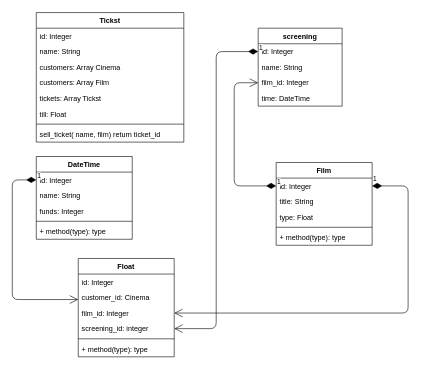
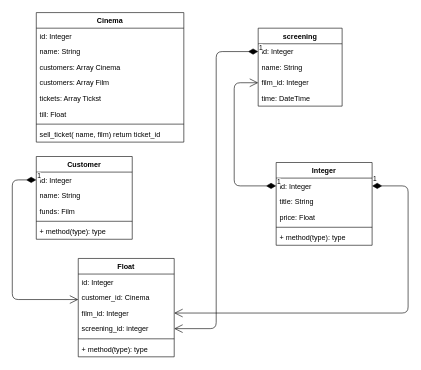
  <mxCell id="0" />
  <mxCell id="1" parent="0" />
- <mxCell id="2" value="DateTime" style="swimlane;fontStyle=1;align=center;verticalAlign=top;childLayout=stackLayout;horizontal=1;startSize=26;horizontalStack=0;resizeParent=1;resizeParentMax=0;resizeLast=0;collapsible=1;marginBottom=0;" parent="1" vertex="1"><mxGeometry x="60" y="260" width="160" height="138" as="geometry" /></mxCell>
+ <mxCell id="2" value="Customer" style="swimlane;fontStyle=1;align=center;verticalAlign=top;childLayout=stackLayout;horizontal=1;startSize=26;horizontalStack=0;resizeParent=1;resizeParentMax=0;resizeLast=0;collapsible=1;marginBottom=0;" parent="1" vertex="1"><mxGeometry x="60" y="260" width="160" height="138" as="geometry" /></mxCell>
  <mxCell id="3" value="id: Integer" style="text;strokeColor=none;fillColor=none;align=left;verticalAlign=top;spacingLeft=4;spacingRight=4;overflow=hidden;rotatable=0;points=[[0,0.5],[1,0.5]];portConstraint=eastwest;" parent="2" vertex="1"><mxGeometry y="26" width="160" height="26" as="geometry" /></mxCell>
  <mxCell id="4" value="name: String" style="text;strokeColor=none;fillColor=none;align=left;verticalAlign=top;spacingLeft=4;spacingRight=4;overflow=hidden;rotatable=0;points=[[0,0.5],[1,0.5]];portConstraint=eastwest;" parent="2" vertex="1"><mxGeometry y="52" width="160" height="26" as="geometry" /></mxCell>
- <mxCell id="5" value="funds: Integer" style="text;strokeColor=none;fillColor=none;align=left;verticalAlign=top;spacingLeft=4;spacingRight=4;overflow=hidden;rotatable=0;points=[[0,0.5],[1,0.5]];portConstraint=eastwest;" parent="2" vertex="1"><mxGeometry y="78" width="160" height="26" as="geometry" /></mxCell>
+ <mxCell id="5" value="funds: Film" style="text;strokeColor=none;fillColor=none;align=left;verticalAlign=top;spacingLeft=4;spacingRight=4;overflow=hidden;rotatable=0;points=[[0,0.5],[1,0.5]];portConstraint=eastwest;" parent="2" vertex="1"><mxGeometry y="78" width="160" height="26" as="geometry" /></mxCell>
  <mxCell id="6" value="" style="line;strokeWidth=1;fillColor=none;align=left;verticalAlign=middle;spacingTop=-1;spacingLeft=3;spacingRight=3;rotatable=0;labelPosition=right;points=[];portConstraint=eastwest;" parent="2" vertex="1"><mxGeometry y="104" width="160" height="8" as="geometry" /></mxCell>
  <mxCell id="7" value="+ method(type): type" style="text;strokeColor=none;fillColor=none;align=left;verticalAlign=top;spacingLeft=4;spacingRight=4;overflow=hidden;rotatable=0;points=[[0,0.5],[1,0.5]];portConstraint=eastwest;" parent="2" vertex="1"><mxGeometry y="112" width="160" height="26" as="geometry" /></mxCell>
- <mxCell id="8" value="Film" style="swimlane;fontStyle=1;align=center;verticalAlign=top;childLayout=stackLayout;horizontal=1;startSize=26;horizontalStack=0;resizeParent=1;resizeParentMax=0;resizeLast=0;collapsible=1;marginBottom=0;" parent="1" vertex="1"><mxGeometry x="460" y="270" width="160" height="138" as="geometry" /></mxCell>
+ <mxCell id="8" value="Integer" style="swimlane;fontStyle=1;align=center;verticalAlign=top;childLayout=stackLayout;horizontal=1;startSize=26;horizontalStack=0;resizeParent=1;resizeParentMax=0;resizeLast=0;collapsible=1;marginBottom=0;" parent="1" vertex="1"><mxGeometry x="460" y="270" width="160" height="138" as="geometry" /></mxCell>
  <mxCell id="9" value="id: Integer" style="text;strokeColor=none;fillColor=none;align=left;verticalAlign=top;spacingLeft=4;spacingRight=4;overflow=hidden;rotatable=0;points=[[0,0.5],[1,0.5]];portConstraint=eastwest;" parent="8" vertex="1"><mxGeometry y="26" width="160" height="26" as="geometry" /></mxCell>
  <mxCell id="10" value="title: String" style="text;strokeColor=none;fillColor=none;align=left;verticalAlign=top;spacingLeft=4;spacingRight=4;overflow=hidden;rotatable=0;points=[[0,0.5],[1,0.5]];portConstraint=eastwest;" parent="8" vertex="1"><mxGeometry y="52" width="160" height="26" as="geometry" /></mxCell>
- <mxCell id="11" value="type: Float" style="text;strokeColor=none;fillColor=none;align=left;verticalAlign=top;spacingLeft=4;spacingRight=4;overflow=hidden;rotatable=0;points=[[0,0.5],[1,0.5]];portConstraint=eastwest;" parent="8" vertex="1"><mxGeometry y="78" width="160" height="26" as="geometry" /></mxCell>
+ <mxCell id="11" value="price: Float" style="text;strokeColor=none;fillColor=none;align=left;verticalAlign=top;spacingLeft=4;spacingRight=4;overflow=hidden;rotatable=0;points=[[0,0.5],[1,0.5]];portConstraint=eastwest;" parent="8" vertex="1"><mxGeometry y="78" width="160" height="26" as="geometry" /></mxCell>
  <mxCell id="12" value="" style="line;strokeWidth=1;fillColor=none;align=left;verticalAlign=middle;spacingTop=-1;spacingLeft=3;spacingRight=3;rotatable=0;labelPosition=right;points=[];portConstraint=eastwest;" parent="8" vertex="1"><mxGeometry y="104" width="160" height="8" as="geometry" /></mxCell>
  <mxCell id="13" value="+ method(type): type" style="text;strokeColor=none;fillColor=none;align=left;verticalAlign=top;spacingLeft=4;spacingRight=4;overflow=hidden;rotatable=0;points=[[0,0.5],[1,0.5]];portConstraint=eastwest;" parent="8" vertex="1"><mxGeometry y="112" width="160" height="26" as="geometry" /></mxCell>
  <mxCell id="14" value="Float" style="swimlane;fontStyle=1;align=center;verticalAlign=top;childLayout=stackLayout;horizontal=1;startSize=26;horizontalStack=0;resizeParent=1;resizeParentMax=0;resizeLast=0;collapsible=1;marginBottom=0;" parent="1" vertex="1"><mxGeometry x="130" y="430" width="160" height="164" as="geometry" /></mxCell>
  <mxCell id="15" value="id: Integer" style="text;strokeColor=none;fillColor=none;align=left;verticalAlign=top;spacingLeft=4;spacingRight=4;overflow=hidden;rotatable=0;points=[[0,0.5],[1,0.5]];portConstraint=eastwest;" parent="14" vertex="1"><mxGeometry y="26" width="160" height="26" as="geometry" /></mxCell>
  <mxCell id="16" value="customer_id: Cinema" style="text;strokeColor=none;fillColor=none;align=left;verticalAlign=top;spacingLeft=4;spacingRight=4;overflow=hidden;rotatable=0;points=[[0,0.5],[1,0.5]];portConstraint=eastwest;" parent="14" vertex="1"><mxGeometry y="52" width="160" height="26" as="geometry" /></mxCell>
  <mxCell id="17" value="film_id: Integer" style="text;strokeColor=none;fillColor=none;align=left;verticalAlign=top;spacingLeft=4;spacingRight=4;overflow=hidden;rotatable=0;points=[[0,0.5],[1,0.5]];portConstraint=eastwest;" parent="14" vertex="1"><mxGeometry y="78" width="160" height="26" as="geometry" /></mxCell>
  <mxCell id="18" value="screening_id: integer" style="text;strokeColor=none;fillColor=none;align=left;verticalAlign=top;spacingLeft=4;spacingRight=4;overflow=hidden;rotatable=0;points=[[0,0.5],[1,0.5]];portConstraint=eastwest;" vertex="1" parent="14"><mxGeometry y="104" width="160" height="26" as="geometry" /></mxCell>
  <mxCell id="19" value="" style="line;strokeWidth=1;fillColor=none;align=left;verticalAlign=middle;spacingTop=-1;spacingLeft=3;spacingRight=3;rotatable=0;labelPosition=right;points=[];portConstraint=eastwest;" parent="14" vertex="1"><mxGeometry y="130" width="160" height="8" as="geometry" /></mxCell>
  <mxCell id="20" value="+ method(type): type" style="text;strokeColor=none;fillColor=none;align=left;verticalAlign=top;spacingLeft=4;spacingRight=4;overflow=hidden;rotatable=0;points=[[0,0.5],[1,0.5]];portConstraint=eastwest;" parent="14" vertex="1"><mxGeometry y="138" width="160" height="26" as="geometry" /></mxCell>
  <mxCell id="21" value="1" style="endArrow=open;html=1;endSize=12;startArrow=diamondThin;startSize=14;startFill=1;edgeStyle=orthogonalEdgeStyle;align=left;verticalAlign=bottom;entryX=0;entryY=0.635;entryDx=0;entryDy=0;entryPerimeter=0;exitX=0;exitY=0.5;exitDx=0;exitDy=0;" parent="1" source="3" target="16" edge="1"><mxGeometry x="-1" y="3" relative="1" as="geometry"><mxPoint x="-40" y="498.5" as="sourcePoint" /><mxPoint x="120" y="498.5" as="targetPoint" /><Array as="points"><mxPoint x="20" y="299" /><mxPoint x="20" y="499" /></Array></mxGeometry></mxCell>
  <mxCell id="22" value="1" style="endArrow=open;html=1;endSize=12;startArrow=diamondThin;startSize=14;startFill=1;edgeStyle=orthogonalEdgeStyle;align=left;verticalAlign=bottom;exitX=1;exitY=0.5;exitDx=0;exitDy=0;" parent="1" source="9" target="17" edge="1"><mxGeometry x="-1" y="3" relative="1" as="geometry"><mxPoint x="460" y="299" as="sourcePoint" /><mxPoint x="360" y="410" as="targetPoint" /><Array as="points"><mxPoint x="680" y="309" /><mxPoint x="680" y="521" /></Array></mxGeometry></mxCell>
- <mxCell id="23" value="Tickst" style="swimlane;fontStyle=1;align=center;verticalAlign=top;childLayout=stackLayout;horizontal=1;startSize=26;horizontalStack=0;resizeParent=1;resizeParentMax=0;resizeLast=0;collapsible=1;marginBottom=0;" vertex="1" parent="1"><mxGeometry x="60" y="20" width="246" height="216" as="geometry" /></mxCell>
+ <mxCell id="23" value="Cinema" style="swimlane;fontStyle=1;align=center;verticalAlign=top;childLayout=stackLayout;horizontal=1;startSize=26;horizontalStack=0;resizeParent=1;resizeParentMax=0;resizeLast=0;collapsible=1;marginBottom=0;" vertex="1" parent="1"><mxGeometry x="60" y="20" width="246" height="216" as="geometry" /></mxCell>
  <mxCell id="24" value="id: Integer " style="text;strokeColor=none;fillColor=none;align=left;verticalAlign=top;spacingLeft=4;spacingRight=4;overflow=hidden;rotatable=0;points=[[0,0.5],[1,0.5]];portConstraint=eastwest;" vertex="1" parent="23"><mxGeometry y="26" width="246" height="26" as="geometry" /></mxCell>
  <mxCell id="25" value="name: String" style="text;strokeColor=none;fillColor=none;align=left;verticalAlign=top;spacingLeft=4;spacingRight=4;overflow=hidden;rotatable=0;points=[[0,0.5],[1,0.5]];portConstraint=eastwest;" vertex="1" parent="23"><mxGeometry y="52" width="246" height="26" as="geometry" /></mxCell>
  <mxCell id="26" value="customers: Array Cinema" style="text;strokeColor=none;fillColor=none;align=left;verticalAlign=top;spacingLeft=4;spacingRight=4;overflow=hidden;rotatable=0;points=[[0,0.5],[1,0.5]];portConstraint=eastwest;" vertex="1" parent="23"><mxGeometry y="78" width="246" height="26" as="geometry" /></mxCell>
  <mxCell id="27" value="customers: Array Film" style="text;strokeColor=none;fillColor=none;align=left;verticalAlign=top;spacingLeft=4;spacingRight=4;overflow=hidden;rotatable=0;points=[[0,0.5],[1,0.5]];portConstraint=eastwest;" vertex="1" parent="23"><mxGeometry y="104" width="246" height="26" as="geometry" /></mxCell>
  <mxCell id="28" value="tickets: Array Tickst" style="text;strokeColor=none;fillColor=none;align=left;verticalAlign=top;spacingLeft=4;spacingRight=4;overflow=hidden;rotatable=0;points=[[0,0.5],[1,0.5]];portConstraint=eastwest;" vertex="1" parent="23"><mxGeometry y="130" width="246" height="26" as="geometry" /></mxCell>
  <mxCell id="29" value="till: Float" style="text;strokeColor=none;fillColor=none;align=left;verticalAlign=top;spacingLeft=4;spacingRight=4;overflow=hidden;rotatable=0;points=[[0,0.5],[1,0.5]];portConstraint=eastwest;" vertex="1" parent="23"><mxGeometry y="156" width="246" height="26" as="geometry" /></mxCell>
  <mxCell id="30" value="" style="line;strokeWidth=1;fillColor=none;align=left;verticalAlign=middle;spacingTop=-1;spacingLeft=3;spacingRight=3;rotatable=0;labelPosition=right;points=[];portConstraint=eastwest;" vertex="1" parent="23"><mxGeometry y="182" width="246" height="8" as="geometry" /></mxCell>
  <mxCell id="31" value="sell_ticket( name, film) return ticket_id" style="text;strokeColor=none;fillColor=none;align=left;verticalAlign=top;spacingLeft=4;spacingRight=4;overflow=hidden;rotatable=0;points=[[0,0.5],[1,0.5]];portConstraint=eastwest;" vertex="1" parent="23"><mxGeometry y="190" width="246" height="26" as="geometry" /></mxCell>
  <mxCell id="32" value="screening" style="swimlane;fontStyle=1;childLayout=stackLayout;horizontal=1;startSize=26;fillColor=none;horizontalStack=0;resizeParent=1;resizeParentMax=0;resizeLast=0;collapsible=1;marginBottom=0;" vertex="1" parent="1"><mxGeometry x="430" y="46" width="140" height="130" as="geometry" /></mxCell>
  <mxCell id="33" value="id: Integer" style="text;strokeColor=none;fillColor=none;align=left;verticalAlign=top;spacingLeft=4;spacingRight=4;overflow=hidden;rotatable=0;points=[[0,0.5],[1,0.5]];portConstraint=eastwest;" vertex="1" parent="32"><mxGeometry y="26" width="140" height="26" as="geometry" /></mxCell>
  <mxCell id="34" value="name: String" style="text;strokeColor=none;fillColor=none;align=left;verticalAlign=top;spacingLeft=4;spacingRight=4;overflow=hidden;rotatable=0;points=[[0,0.5],[1,0.5]];portConstraint=eastwest;" vertex="1" parent="32"><mxGeometry y="52" width="140" height="26" as="geometry" /></mxCell>
  <mxCell id="35" value="film_id: Integer" style="text;strokeColor=none;fillColor=none;align=left;verticalAlign=top;spacingLeft=4;spacingRight=4;overflow=hidden;rotatable=0;points=[[0,0.5],[1,0.5]];portConstraint=eastwest;" vertex="1" parent="32"><mxGeometry y="78" width="140" height="26" as="geometry" /></mxCell>
  <mxCell id="36" value="time: DateTime" style="text;strokeColor=none;fillColor=none;align=left;verticalAlign=top;spacingLeft=4;spacingRight=4;overflow=hidden;rotatable=0;points=[[0,0.5],[1,0.5]];portConstraint=eastwest;" vertex="1" parent="32"><mxGeometry y="104" width="140" height="26" as="geometry" /></mxCell>
  <mxCell id="37" value="1" style="endArrow=open;html=1;endSize=12;startArrow=diamondThin;startSize=14;startFill=1;edgeStyle=orthogonalEdgeStyle;align=left;verticalAlign=bottom;entryX=0;entryY=0.5;entryDx=0;entryDy=0;exitX=0;exitY=0.5;exitDx=0;exitDy=0;" edge="1" parent="1" source="9" target="35"><mxGeometry x="-1" y="3" relative="1" as="geometry"><mxPoint x="260" y="300" as="sourcePoint" /><mxPoint x="420" y="300" as="targetPoint" /><Array as="points"><mxPoint x="390" y="309" /><mxPoint x="390" y="137" /></Array></mxGeometry></mxCell>
  <mxCell id="38" value="1" style="endArrow=open;html=1;endSize=12;startArrow=diamondThin;startSize=14;startFill=1;edgeStyle=orthogonalEdgeStyle;align=left;verticalAlign=bottom;entryX=1;entryY=0.5;entryDx=0;entryDy=0;exitX=0;exitY=0.5;exitDx=0;exitDy=0;" edge="1" parent="1" source="33" target="18"><mxGeometry x="-1" y="3" relative="1" as="geometry"><mxPoint x="260" y="300" as="sourcePoint" /><mxPoint x="420" y="300" as="targetPoint" /></mxGeometry></mxCell>
